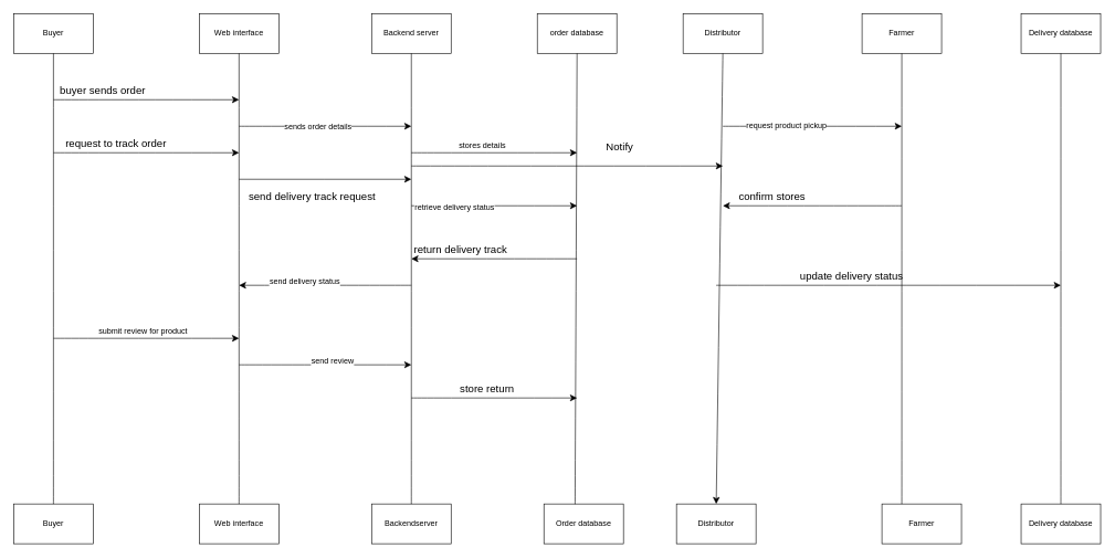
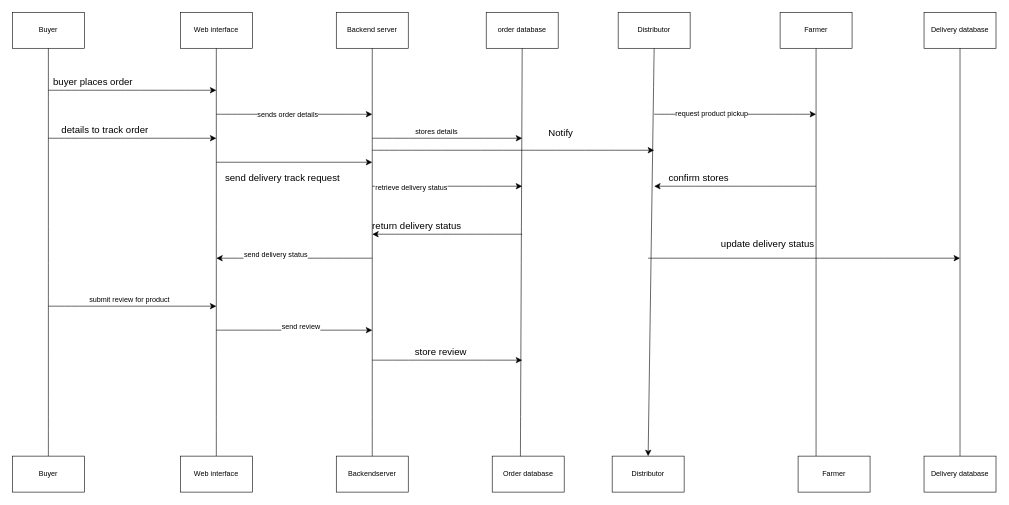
  <mxCell id="0" />
  <mxCell id="1" parent="0" />
  <mxCell id="2" value="Buyer" style="rounded=0;whiteSpace=wrap;html=1;" vertex="1" parent="1"><mxGeometry x="20" y="20" width="120" height="60" as="geometry" /></mxCell>
  <mxCell id="3" value="order database" style="rounded=0;whiteSpace=wrap;html=1;" vertex="1" parent="1"><mxGeometry x="810" y="20" width="120" height="60" as="geometry" /></mxCell>
  <mxCell id="4" value="Backend server" style="rounded=0;whiteSpace=wrap;html=1;" vertex="1" parent="1"><mxGeometry x="560" y="20" width="120" height="60" as="geometry" /></mxCell>
  <mxCell id="5" value="Web interface" style="rounded=0;whiteSpace=wrap;html=1;" vertex="1" parent="1"><mxGeometry x="300" y="20" width="120" height="60" as="geometry" /></mxCell>
  <mxCell id="6" value="Order database" style="rounded=0;whiteSpace=wrap;html=1;" vertex="1" parent="1"><mxGeometry x="820" y="760" width="120" height="60" as="geometry" /></mxCell>
  <mxCell id="7" value="Backendserver" style="rounded=0;whiteSpace=wrap;html=1;" vertex="1" parent="1"><mxGeometry x="560" y="760" width="120" height="60" as="geometry" /></mxCell>
  <mxCell id="8" value="Web interface" style="rounded=0;whiteSpace=wrap;html=1;" vertex="1" parent="1"><mxGeometry x="300" y="760" width="120" height="60" as="geometry" /></mxCell>
  <mxCell id="9" value="Buyer" style="rounded=0;whiteSpace=wrap;html=1;" vertex="1" parent="1"><mxGeometry x="20" y="760" width="120" height="60" as="geometry" /></mxCell>
  <mxCell id="10" value="" style="endArrow=none;html=1;rounded=0;fontSize=12;startSize=8;endSize=8;curved=1;entryX=0.5;entryY=1;entryDx=0;entryDy=0;exitX=0.392;exitY=0.003;exitDx=0;exitDy=0;exitPerimeter=0;" edge="1" parent="1" source="6" target="3"><mxGeometry width="50" height="50" relative="1" as="geometry"><mxPoint x="610" y="330" as="sourcePoint" /><mxPoint x="660" y="280" as="targetPoint" /></mxGeometry></mxCell>
  <mxCell id="11" value="" style="endArrow=none;html=1;rounded=0;fontSize=12;startSize=8;endSize=8;curved=1;entryX=0.5;entryY=1;entryDx=0;entryDy=0;exitX=0.5;exitY=0;exitDx=0;exitDy=0;" edge="1" parent="1" source="7" target="4"><mxGeometry width="50" height="50" relative="1" as="geometry"><mxPoint x="610" y="330" as="sourcePoint" /><mxPoint x="660" y="280" as="targetPoint" /></mxGeometry></mxCell>
  <mxCell id="12" value="" style="endArrow=none;html=1;rounded=0;fontSize=12;startSize=8;endSize=8;curved=1;exitX=0.5;exitY=0;exitDx=0;exitDy=0;entryX=0.5;entryY=1;entryDx=0;entryDy=0;" edge="1" parent="1" source="8" target="5"><mxGeometry width="50" height="50" relative="1" as="geometry"><mxPoint x="610" y="330" as="sourcePoint" /><mxPoint x="660" y="280" as="targetPoint" /></mxGeometry></mxCell>
  <mxCell id="13" value="" style="endArrow=none;html=1;rounded=0;fontSize=12;startSize=8;endSize=8;curved=1;entryX=0.5;entryY=1;entryDx=0;entryDy=0;exitX=0.5;exitY=0;exitDx=0;exitDy=0;" edge="1" parent="1" source="9" target="2"><mxGeometry width="50" height="50" relative="1" as="geometry"><mxPoint x="350" y="410" as="sourcePoint" /><mxPoint x="400" y="360" as="targetPoint" /></mxGeometry></mxCell>
  <mxCell id="14" value="" style="endArrow=classic;html=1;rounded=0;fontSize=12;startSize=8;endSize=8;curved=1;" edge="1" parent="1"><mxGeometry width="50" height="50" relative="1" as="geometry"><mxPoint x="80" y="150" as="sourcePoint" /><mxPoint x="360" y="150" as="targetPoint" /></mxGeometry></mxCell>
- <mxCell id="15" value="buyer sends order" style="text;html=1;align=center;verticalAlign=middle;resizable=0;points=[];autosize=1;strokeColor=none;fillColor=none;fontSize=16;" vertex="1" parent="1"><mxGeometry x="74" y="121" width="160" height="30" as="geometry" /></mxCell>
+ <mxCell id="15" value="buyer places order" style="text;html=1;align=center;verticalAlign=middle;resizable=0;points=[];autosize=1;strokeColor=none;fillColor=none;fontSize=16;" vertex="1" parent="1"><mxGeometry x="74" y="121" width="160" height="30" as="geometry" /></mxCell>
  <mxCell id="16" value="" style="endArrow=classic;html=1;rounded=0;fontSize=12;startSize=8;endSize=8;curved=1;" edge="1" parent="1"><mxGeometry width="50" height="50" relative="1" as="geometry"><mxPoint x="360" y="190" as="sourcePoint" /><mxPoint x="620" y="190" as="targetPoint" /></mxGeometry></mxCell>
  <mxCell id="17" value="Text" style="edgeLabel;html=1;align=center;verticalAlign=middle;resizable=0;points=[];fontSize=12;" vertex="1" connectable="0" parent="16"><mxGeometry x="-0.109" relative="1" as="geometry"><mxPoint x="-1" as="offset" /></mxGeometry></mxCell>
  <mxCell id="18" value="sends order details" style="edgeLabel;html=1;align=center;verticalAlign=middle;resizable=0;points=[];fontSize=12;" vertex="1" connectable="0" parent="16"><mxGeometry x="-0.081" relative="1" as="geometry"><mxPoint x="-1" as="offset" /></mxGeometry></mxCell>
  <mxCell id="19" value="" style="endArrow=classic;html=1;rounded=0;fontSize=12;startSize=8;endSize=8;curved=1;" edge="1" parent="1"><mxGeometry width="50" height="50" relative="1" as="geometry"><mxPoint x="620" y="230" as="sourcePoint" /><mxPoint x="870" y="230" as="targetPoint" /></mxGeometry></mxCell>
  <mxCell id="20" value="stores details" style="edgeLabel;html=1;align=center;verticalAlign=middle;resizable=0;points=[];fontSize=12;" vertex="1" connectable="0" parent="19"><mxGeometry x="-0.146" y="11" relative="1" as="geometry"><mxPoint x="-1" as="offset" /></mxGeometry></mxCell>
  <mxCell id="21" value="" style="endArrow=classic;html=1;rounded=0;fontSize=12;startSize=8;endSize=8;curved=1;" edge="1" parent="1"><mxGeometry width="50" height="50" relative="1" as="geometry"><mxPoint x="80" y="230" as="sourcePoint" /><mxPoint x="360" y="230" as="targetPoint" /></mxGeometry></mxCell>
  <mxCell id="22" value="" style="endArrow=classic;html=1;rounded=0;fontSize=12;startSize=8;endSize=8;curved=1;" edge="1" parent="1"><mxGeometry width="50" height="50" relative="1" as="geometry"><mxPoint x="360" y="270" as="sourcePoint" /><mxPoint x="620" y="270" as="targetPoint" /><Array as="points"><mxPoint x="490" y="270" /></Array></mxGeometry></mxCell>
  <mxCell id="23" value="" style="endArrow=classic;html=1;rounded=0;fontSize=12;startSize=8;endSize=8;curved=1;" edge="1" parent="1"><mxGeometry width="50" height="50" relative="1" as="geometry"><mxPoint x="620" y="310" as="sourcePoint" /><mxPoint x="870" y="310" as="targetPoint" /></mxGeometry></mxCell>
  <mxCell id="24" value="retrieve delivery status" style="edgeLabel;html=1;align=center;verticalAlign=middle;resizable=0;points=[];fontSize=12;" vertex="1" connectable="0" parent="23"><mxGeometry x="-0.491" y="-1" relative="1" as="geometry"><mxPoint as="offset" /></mxGeometry></mxCell>
  <mxCell id="25" value="" style="endArrow=classic;html=1;rounded=0;fontSize=12;startSize=8;endSize=8;curved=1;" edge="1" parent="1"><mxGeometry width="50" height="50" relative="1" as="geometry"><mxPoint x="870" y="390" as="sourcePoint" /><mxPoint x="620" y="390" as="targetPoint" /></mxGeometry></mxCell>
  <mxCell id="26" value="" style="endArrow=classic;html=1;rounded=0;fontSize=12;startSize=8;endSize=8;curved=1;" edge="1" parent="1"><mxGeometry width="50" height="50" relative="1" as="geometry"><mxPoint x="620" y="430" as="sourcePoint" /><mxPoint x="360" y="430" as="targetPoint" /></mxGeometry></mxCell>
  <mxCell id="27" value="send delivery status" style="edgeLabel;html=1;align=center;verticalAlign=middle;resizable=0;points=[];fontSize=12;" vertex="1" connectable="0" parent="26"><mxGeometry x="0.244" y="-6" relative="1" as="geometry"><mxPoint as="offset" /></mxGeometry></mxCell>
- <mxCell id="28" value="request to track order" style="text;html=1;align=center;verticalAlign=middle;resizable=0;points=[];autosize=1;strokeColor=none;fillColor=none;fontSize=16;" vertex="1" parent="1"><mxGeometry x="84" y="201" width="180" height="30" as="geometry" /></mxCell>
+ <mxCell id="28" value="details to track order" style="text;html=1;align=center;verticalAlign=middle;resizable=0;points=[];autosize=1;strokeColor=none;fillColor=none;fontSize=16;" vertex="1" parent="1"><mxGeometry x="84" y="201" width="180" height="30" as="geometry" /></mxCell>
  <mxCell id="29" value="send delivery track request" style="text;html=1;align=center;verticalAlign=middle;resizable=0;points=[];autosize=1;strokeColor=none;fillColor=none;fontSize=16;" vertex="1" parent="1"><mxGeometry x="360" y="280" width="220" height="30" as="geometry" /></mxCell>
- <mxCell id="30" value="return delivery track" style="text;html=1;align=center;verticalAlign=middle;resizable=0;points=[];autosize=1;strokeColor=none;fillColor=none;fontSize=16;" vertex="1" parent="1"><mxGeometry x="609" y="361" width="170" height="30" as="geometry" /></mxCell>
+ <mxCell id="30" value="return delivery status" style="text;html=1;align=center;verticalAlign=middle;resizable=0;points=[];autosize=1;strokeColor=none;fillColor=none;fontSize=16;" vertex="1" parent="1"><mxGeometry x="609" y="361" width="170" height="30" as="geometry" /></mxCell>
  <mxCell id="31" value="Distributor" style="rounded=0;whiteSpace=wrap;html=1;" vertex="1" parent="1"><mxGeometry x="1030" y="20" width="120" height="60" as="geometry" /></mxCell>
  <mxCell id="32" value="Distributor" style="rounded=0;whiteSpace=wrap;html=1;" vertex="1" parent="1"><mxGeometry x="1020" y="760" width="120" height="60" as="geometry" /></mxCell>
  <mxCell id="33" value="" style="endArrow=classic;html=1;rounded=0;fontSize=12;startSize=8;endSize=8;curved=1;entryX=0.5;entryY=0;entryDx=0;entryDy=0;exitX=0.5;exitY=1;exitDx=0;exitDy=0;" edge="1" parent="1" source="31" target="32"><mxGeometry width="50" height="50" relative="1" as="geometry"><mxPoint x="960" y="370" as="sourcePoint" /><mxPoint x="1010" y="320" as="targetPoint" /></mxGeometry></mxCell>
  <mxCell id="34" value="" style="endArrow=classic;html=1;rounded=0;fontSize=12;startSize=8;endSize=8;curved=1;" edge="1" parent="1"><mxGeometry width="50" height="50" relative="1" as="geometry"><mxPoint x="620" y="250" as="sourcePoint" /><mxPoint x="1090" y="250" as="targetPoint" /></mxGeometry></mxCell>
  <mxCell id="35" value="Notify" style="text;html=1;align=center;verticalAlign=middle;resizable=0;points=[];autosize=1;strokeColor=none;fillColor=none;fontSize=16;" vertex="1" parent="1"><mxGeometry x="904" y="206" width="60" height="30" as="geometry" /></mxCell>
  <mxCell id="36" value="Delivery database" style="rounded=0;whiteSpace=wrap;html=1;" vertex="1" parent="1"><mxGeometry x="1540" y="760" width="120" height="60" as="geometry" /></mxCell>
  <mxCell id="37" value="Farmer" style="rounded=0;whiteSpace=wrap;html=1;" vertex="1" parent="1"><mxGeometry x="1330" y="760" width="120" height="60" as="geometry" /></mxCell>
  <mxCell id="38" value="Delivery database" style="rounded=0;whiteSpace=wrap;html=1;" vertex="1" parent="1"><mxGeometry x="1540" y="20" width="120" height="60" as="geometry" /></mxCell>
  <mxCell id="39" value="Farmer" style="rounded=0;whiteSpace=wrap;html=1;" vertex="1" parent="1"><mxGeometry x="1300" y="20" width="120" height="60" as="geometry" /></mxCell>
  <mxCell id="40" value="" style="endArrow=none;html=1;rounded=0;fontSize=12;startSize=8;endSize=8;curved=1;entryX=0.5;entryY=1;entryDx=0;entryDy=0;exitX=0.25;exitY=0;exitDx=0;exitDy=0;" edge="1" parent="1" source="37" target="39"><mxGeometry width="50" height="50" relative="1" as="geometry"><mxPoint x="1410" y="290" as="sourcePoint" /><mxPoint x="1460" y="240" as="targetPoint" /></mxGeometry></mxCell>
  <mxCell id="41" value="" style="endArrow=none;html=1;rounded=0;fontSize=12;startSize=8;endSize=8;curved=1;entryX=0.5;entryY=1;entryDx=0;entryDy=0;exitX=0.5;exitY=0;exitDx=0;exitDy=0;" edge="1" parent="1" source="36" target="38"><mxGeometry width="50" height="50" relative="1" as="geometry"><mxPoint x="1390" y="470" as="sourcePoint" /><mxPoint x="1440" y="420" as="targetPoint" /></mxGeometry></mxCell>
  <mxCell id="42" value="" style="endArrow=classic;html=1;rounded=0;fontSize=12;startSize=8;endSize=8;curved=1;" edge="1" parent="1"><mxGeometry width="50" height="50" relative="1" as="geometry"><mxPoint x="1090" y="190" as="sourcePoint" /><mxPoint x="1360" y="190" as="targetPoint" /></mxGeometry></mxCell>
  <mxCell id="43" value="request product pickup" style="edgeLabel;html=1;align=center;verticalAlign=middle;resizable=0;points=[];fontSize=12;" vertex="1" connectable="0" parent="42"><mxGeometry x="-0.293" y="2" relative="1" as="geometry"><mxPoint as="offset" /></mxGeometry></mxCell>
  <mxCell id="44" value="" style="endArrow=classic;html=1;rounded=0;fontSize=12;startSize=8;endSize=8;curved=1;" edge="1" parent="1"><mxGeometry width="50" height="50" relative="1" as="geometry"><mxPoint x="1360" y="310" as="sourcePoint" /><mxPoint x="1090" y="310" as="targetPoint" /></mxGeometry></mxCell>
  <mxCell id="45" value="" style="endArrow=classic;html=1;rounded=0;fontSize=12;startSize=8;endSize=8;curved=1;" edge="1" parent="1"><mxGeometry width="50" height="50" relative="1" as="geometry"><mxPoint x="1080" y="430" as="sourcePoint" /><mxPoint x="1600" y="430" as="targetPoint" /></mxGeometry></mxCell>
  <mxCell id="46" value="confirm stores" style="text;html=1;align=center;verticalAlign=middle;resizable=0;points=[];autosize=1;strokeColor=none;fillColor=none;fontSize=16;" vertex="1" parent="1"><mxGeometry x="1089" y="281" width="150" height="30" as="geometry" /></mxCell>
- <mxCell id="47" value="update delivery status" style="text;html=1;align=center;verticalAlign=middle;resizable=0;points=[];autosize=1;strokeColor=none;fillColor=none;fontSize=16;" vertex="1" parent="1"><mxGeometry x="1194" y="401" width="180" height="30" as="geometry" /></mxCell>
+ <mxCell id="47" value="update delivery status" style="text;html=1;align=center;verticalAlign=middle;resizable=0;points=[];autosize=1;strokeColor=none;fillColor=none;fontSize=16;" vertex="1" parent="1"><mxGeometry x="1189" y="391" width="180" height="30" as="geometry" /></mxCell>
  <mxCell id="48" value="" style="endArrow=classic;html=1;rounded=0;fontSize=12;startSize=8;endSize=8;curved=1;" edge="1" parent="1"><mxGeometry width="50" height="50" relative="1" as="geometry"><mxPoint x="80" y="510" as="sourcePoint" /><mxPoint x="360" y="510" as="targetPoint" /></mxGeometry></mxCell>
  <mxCell id="49" value="submit review for product" style="edgeLabel;html=1;align=center;verticalAlign=middle;resizable=0;points=[];fontSize=12;" vertex="1" connectable="0" parent="48"><mxGeometry x="-0.042" y="11" relative="1" as="geometry"><mxPoint as="offset" /></mxGeometry></mxCell>
  <mxCell id="50" value="" style="endArrow=classic;html=1;rounded=0;fontSize=12;startSize=8;endSize=8;curved=1;" edge="1" parent="1"><mxGeometry width="50" height="50" relative="1" as="geometry"><mxPoint x="360" y="550" as="sourcePoint" /><mxPoint x="620" y="550" as="targetPoint" /></mxGeometry></mxCell>
  <mxCell id="51" value="send review" style="edgeLabel;html=1;align=center;verticalAlign=middle;resizable=0;points=[];fontSize=12;" vertex="1" connectable="0" parent="50"><mxGeometry x="0.083" y="6" relative="1" as="geometry"><mxPoint x="-1" as="offset" /></mxGeometry></mxCell>
  <mxCell id="52" value="" style="endArrow=classic;html=1;rounded=0;fontSize=12;startSize=8;endSize=8;curved=1;" edge="1" parent="1"><mxGeometry width="50" height="50" relative="1" as="geometry"><mxPoint x="620" y="600" as="sourcePoint" /><mxPoint x="870" y="600" as="targetPoint" /></mxGeometry></mxCell>
- <mxCell id="53" value="store return" style="text;html=1;align=center;verticalAlign=middle;resizable=0;points=[];autosize=1;strokeColor=none;fillColor=none;fontSize=16;" vertex="1" parent="1"><mxGeometry x="679" y="571" width="110" height="30" as="geometry" /></mxCell>
+ <mxCell id="53" value="store review" style="text;html=1;align=center;verticalAlign=middle;resizable=0;points=[];autosize=1;strokeColor=none;fillColor=none;fontSize=16;" vertex="1" parent="1"><mxGeometry x="679" y="571" width="110" height="30" as="geometry" /></mxCell>
